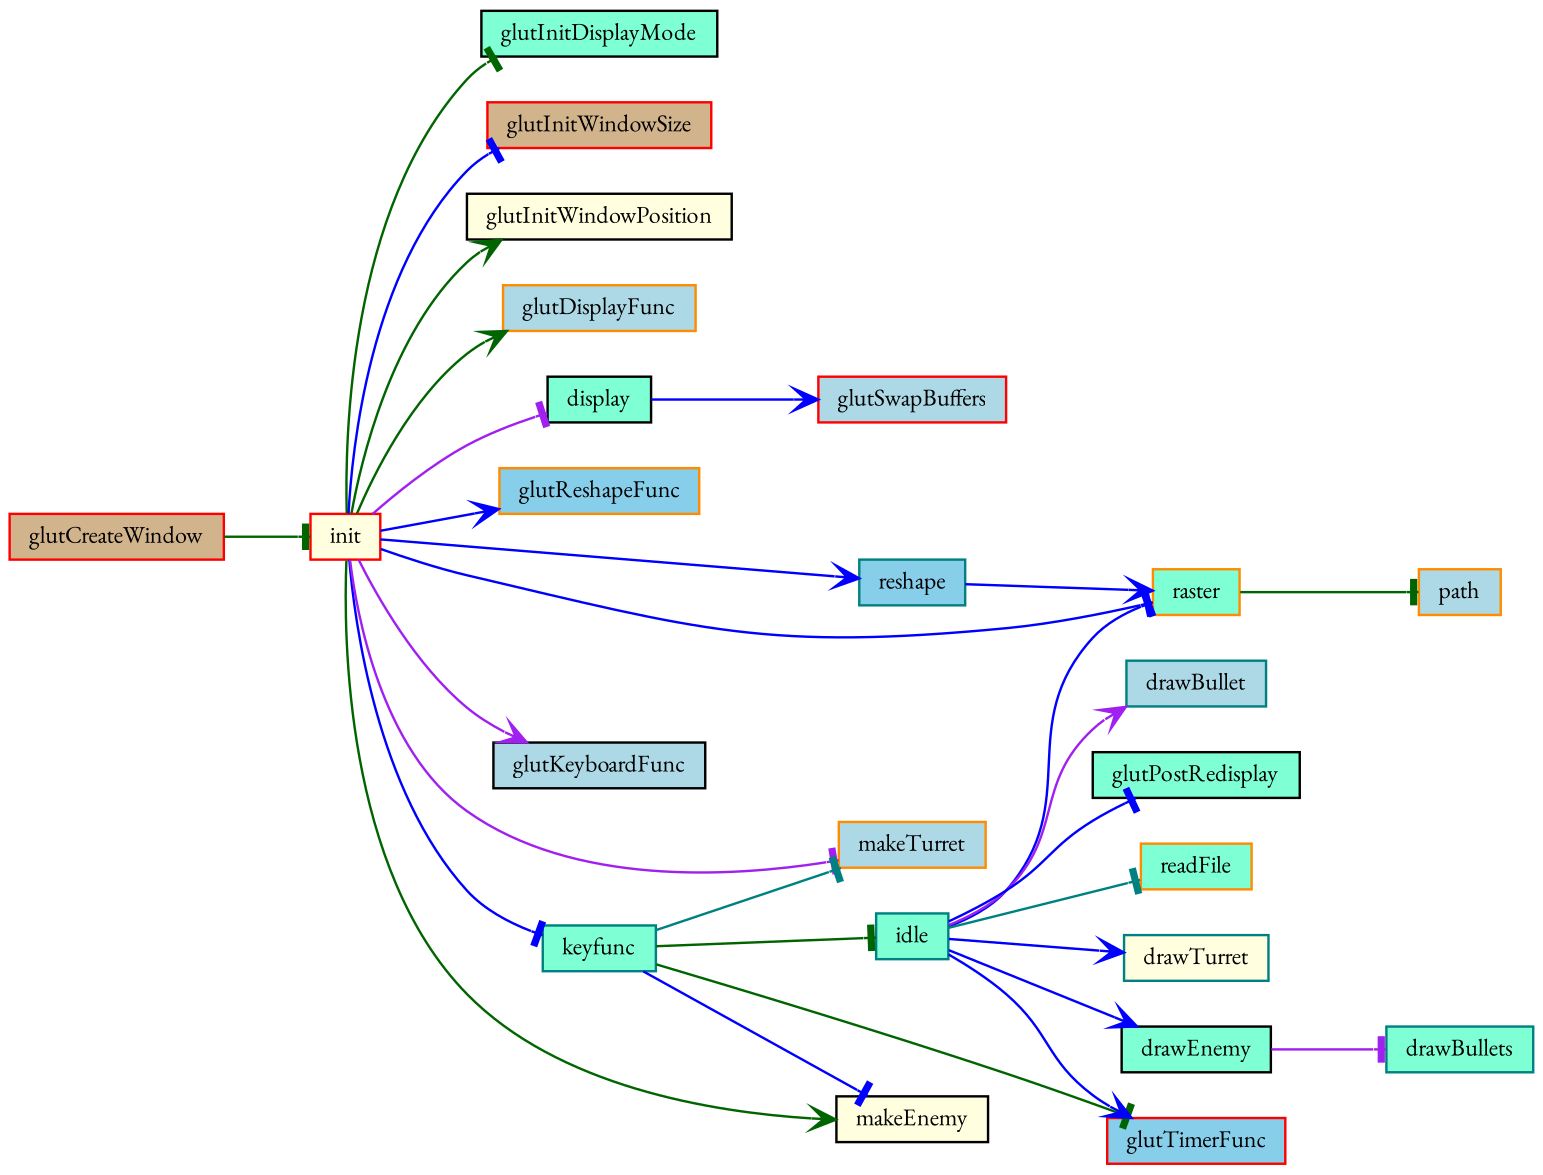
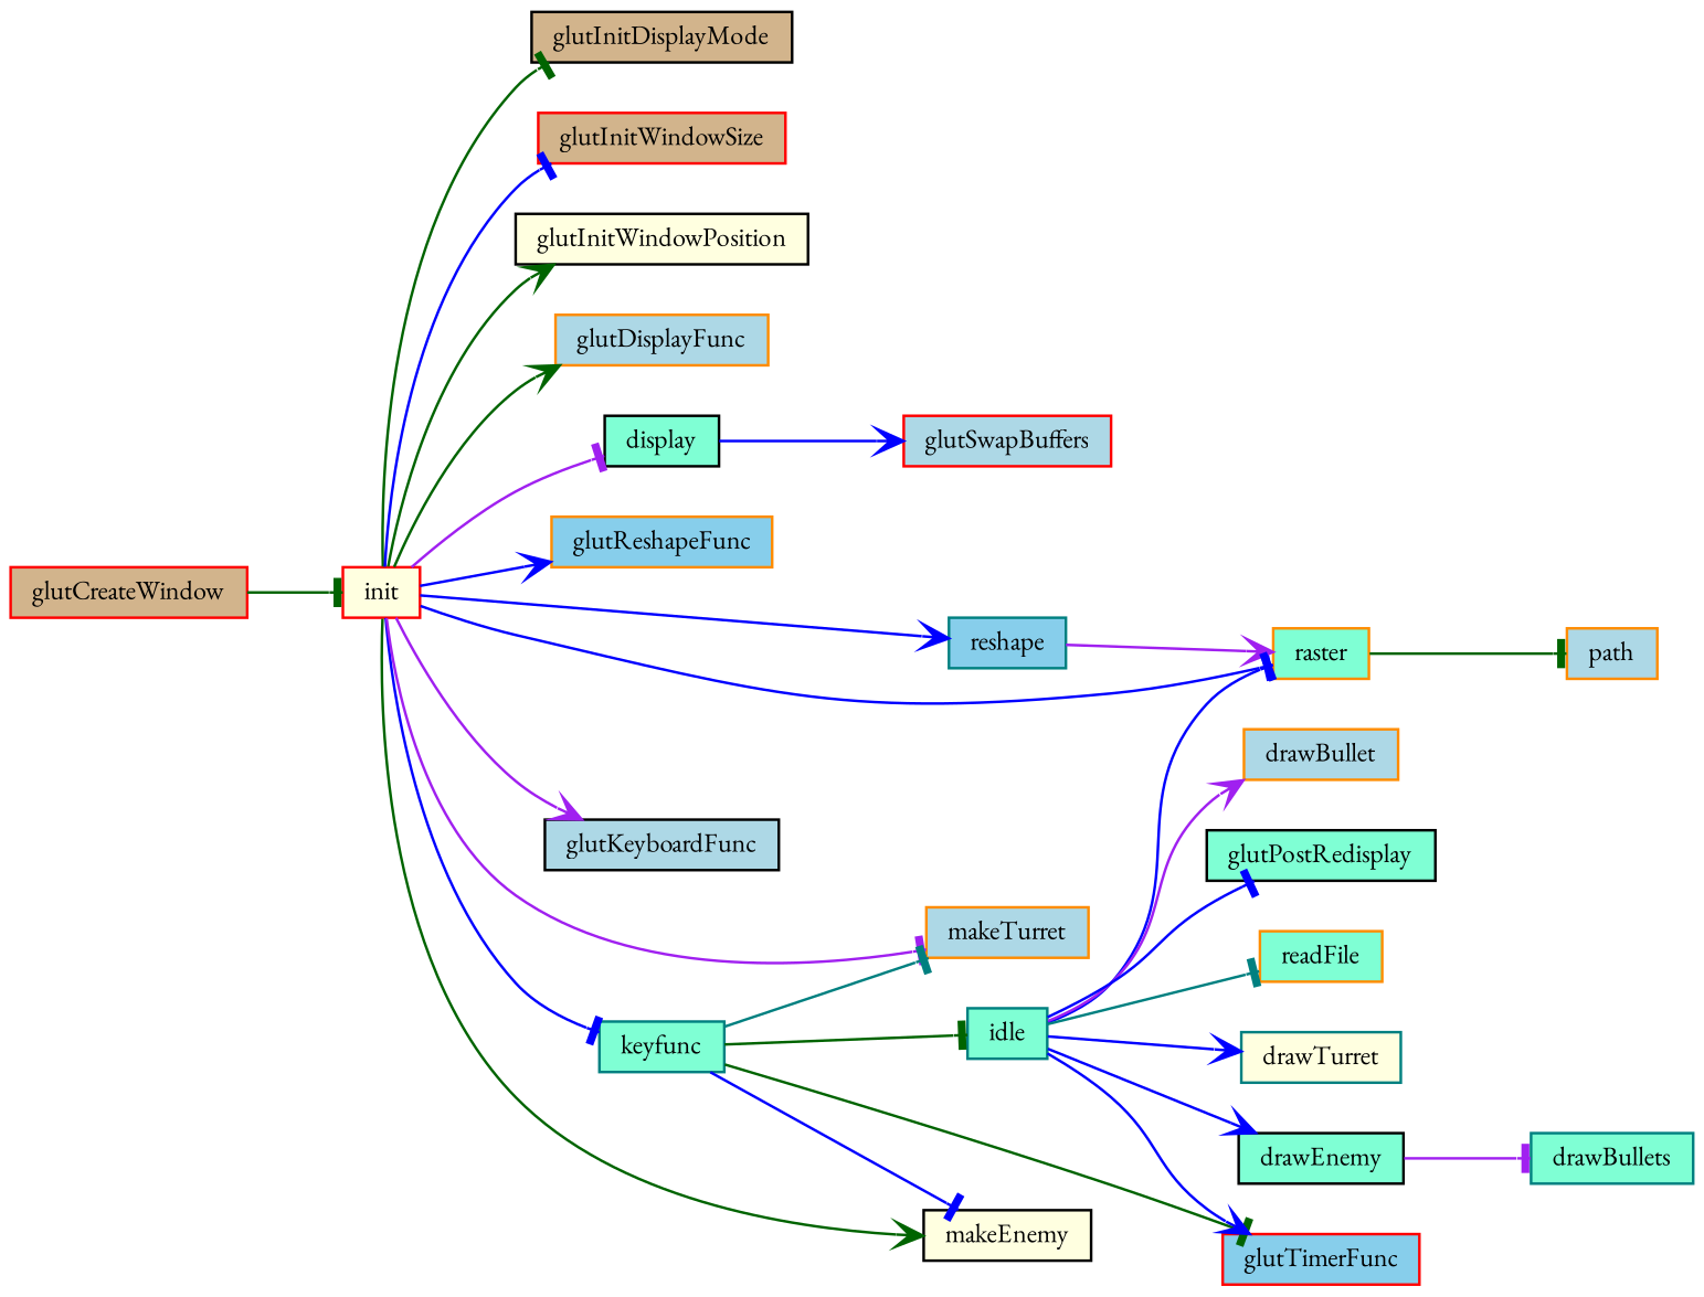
  digraph {
    fontname="EB Garamond"
    rankdir=LR
    node [color=black fillcolor=aquamarine fontname="EB Garamond" fontsize=10 shape=record style=filled]
    edge [arrowhead=tee color=blue fontname="EB Garamond" fontsize=10 labelfontname=Helvetica labelfontsize=10 style=solid]
    n1 [color=red fillcolor=lightyellow fontcolor=black height=0.2 label=init width=0.4]
-   n2 [height=0.2 label=glutInitDisplayMode width=0.4]
+   n2 [fillcolor=tan height=0.2 label=glutInitDisplayMode width=0.4]
    n3 [color=red fillcolor=tan height=0.2 label=glutInitWindowSize width=0.4]
    n4 [fillcolor=lightyellow height=0.2 label=glutInitWindowPosition width=0.4]
    n5 [color=darkorange fillcolor=lightblue height=0.2 label=glutDisplayFunc width=0.4]
    n6 [height=0.2 label=display width=0.4]
    n7 [color=darkorange fillcolor=skyblue height=0.2 label=glutReshapeFunc width=0.4]
    n8 [color=teal fillcolor=skyblue height=0.2 label=reshape width=0.4]
    n9 [color=darkorange height=0.2 label=raster width=0.4]
    n10 [fillcolor=lightblue height=0.2 label=glutKeyboardFunc width=0.4]
    n11 [color=teal height=0.2 label=keyfunc width=0.4]
    n12 [color=darkorange fillcolor=lightblue height=0.2 label=makeTurret width=0.4]
    n13 [fillcolor=lightyellow height=0.2 label=makeEnemy width=0.4]
    n14 [color=red fillcolor=tan height=0.2 label=glutCreateWindow width=0.4]
    n15 [color=red fillcolor=lightblue height=0.2 label=glutSwapBuffers width=0.4]
    n16 [color=darkorange fillcolor=lightblue height=0.2 label=path width=0.4]
    n17 [color=red fillcolor=skyblue height=0.2 label=glutTimerFunc width=0.4]
    n18 [color=teal height=0.2 label=idle width=0.4]
    n19 [color=darkorange height=0.2 label=readFile width=0.4]
    n20 [color=teal fillcolor=lightyellow height=0.2 label=drawTurret width=0.4]
    n21 [height=0.2 label=drawEnemy width=0.4]
-   n22 [color=teal fillcolor=lightblue height=0.2 label=drawBullet width=0.4]
+   n22 [color=darkorange fillcolor=lightblue height=0.2 label=drawBullet width=0.4]
    n23 [height=0.2 label=glutPostRedisplay width=0.4]
    n24 [color=teal height=0.2 label=drawBullets width=0.4]
    n1 -> n2 [color=darkgreen]
    n1 -> n3
    n1 -> n4 [arrowhead=vee color=darkgreen]
    n1 -> n5 [arrowhead=vee color=darkgreen]
    n1 -> n6 [color=purple]
    n1 -> n7 [arrowhead=vee]
    n1 -> n8 [arrowhead=vee]
    n1 -> n9
    n1 -> n10 [arrowhead=vee color=purple]
    n1 -> n11
    n1 -> n12 [color=purple]
    n1 -> n13 [arrowhead=vee color=darkgreen]
    n6 -> n15 [arrowhead=vee]
-   n8 -> n9 [arrowhead=vee]
+   n8 -> n9 [arrowhead=vee color=purple]
    n9 -> n16 [color=darkgreen]
    n11 -> n12 [color=teal]
    n11 -> n13
    n11 -> n17 [color=darkgreen]
    n11 -> n18 [color=darkgreen]
    n14 -> n1 [color=darkgreen]
    n18 -> n9
    n18 -> n17 [arrowhead=vee]
    n18 -> n19 [color=teal]
    n18 -> n20 [arrowhead=vee]
    n18 -> n21 [arrowhead=vee]
    n18 -> n22 [arrowhead=vee color=purple]
    n18 -> n23
    n21 -> n24 [color=purple]
  }
